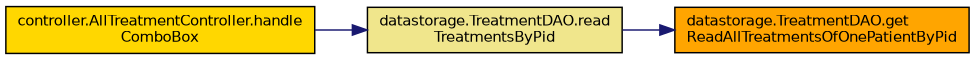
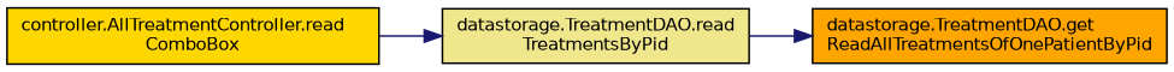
  digraph {
    rankdir=RL
    node [color=black fontname=Helvetica fontsize=10 shape=record style=filled]
    edge [color=midnightblue dir=back fontname=Helvetica fontsize=10 labelfontname=Helvetica labelfontsize=10 style=solid]
    n1 [fillcolor=orange fontcolor=black height=0.2 label="datastorage.TreatmentDAO.get\lReadAllTreatmentsOfOnePatientByPid" width=0.4]
    n2 [fillcolor=khaki height=0.2 label="datastorage.TreatmentDAO.read\lTreatmentsByPid" width=0.4]
-   n3 [fillcolor=gold height=0.2 label="controller.AllTreatmentController.handle\lComboBox" width=0.4]
+   n3 [fillcolor=gold height=0.2 label="controller.AllTreatmentController.read\lComboBox" width=0.4]
    n1 -> n2
    n2 -> n3
  }
